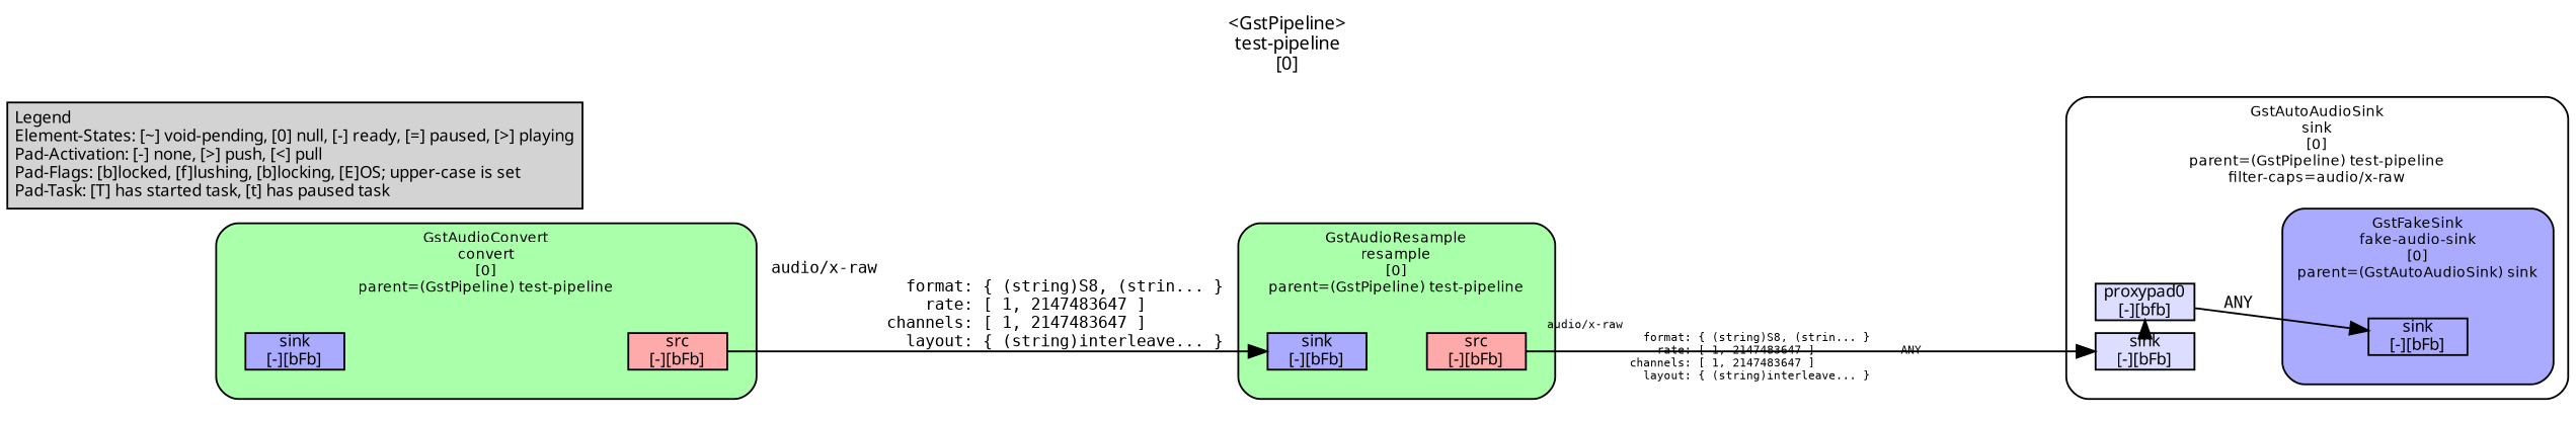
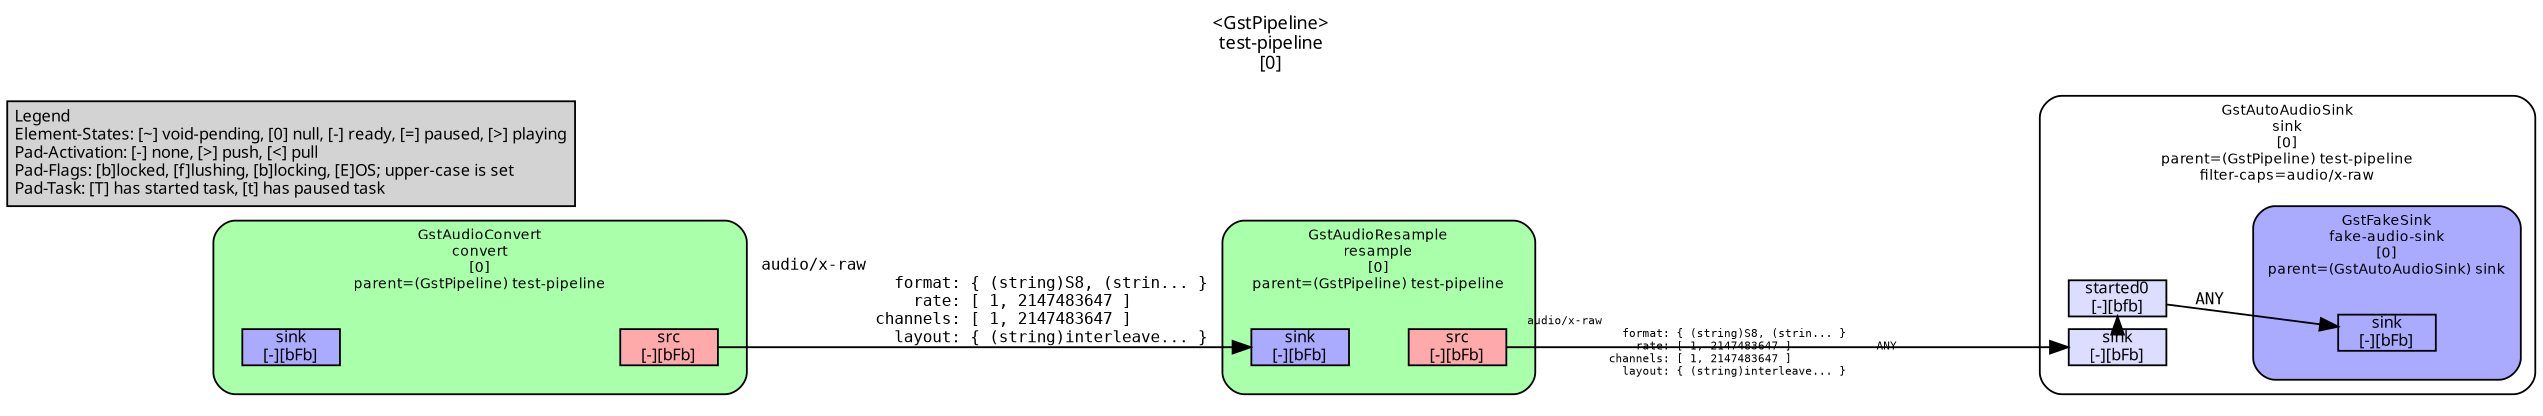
  digraph {
    fontname=sans
    fontsize=10
    label="<GstPipeline>\ntest-pipeline\n[0]"
    labelloc=t
    nodesep=.1
    rankdir=LR
    ranksep=.2
    node [color=black fillcolor="#aaaaff" fontname=sans fontsize=9 margin="0.0,0.0" shape=box style="filled,solid"]
    edge [fontname=monospace fontsize=9 labelfontsize=6]
-   n1 [fillcolor="#ddddff" height=0.2 label="proxypad0\n[-][bfb]"]
+   n1 [fillcolor="#ddddff" height=0.2 label="started0\n[-][bfb]"]
    n2 [fillcolor="#ddddff" height=0.2 label="sink\n[-][bFb]"]
    n3 [height=0.2 label="sink\n[-][bFb]"]
    n4 [height=0.2 label="sink\n[-][bFb]"]
    n5 [fillcolor="#ffaaaa" height=0.2 label="src\n[-][bFb]"]
    n6 [height=0.2 label="sink\n[-][bFb]"]
    n7 [fillcolor="#ffaaaa" height=0.2 label="src\n[-][bFb]"]
    n8 [label="Legend\lElement-States: [~] void-pending, [0] null, [-] ready, [=] paused, [>] playing\lPad-Activation: [-] none, [>] push, [<] pull\lPad-Flags: [b]locked, [f]lushing, [b]locking, [E]OS; upper-case is set\lPad-Task: [T] has started task, [t] has paused task\l" margin="0.05,0.05" style=filled color="" fillcolor=""]
    subgraph cluster_1 {
      color=black
      fillcolor="#ffffff"
      fontname="Bitstream Vera Sans"
      fontsize=8
      label="GstAutoAudioSink\nsink\n[0]\nparent=(GstPipeline) test-pipeline\nfilter-caps=audio/x-raw"
      style="filled,rounded"
      subgraph cluster_2 {
        color=black
        fillcolor="#ffffff"
        fontname="Bitstream Vera Sans"
        fontsize=8
        label=""
        style=invis
        n1
        n2
      }
      subgraph cluster_3 {
        color=black
        fillcolor="#aaaaff"
        fontname="Bitstream Vera Sans"
        fontsize=8
        label="GstFakeSink\nfake-audio-sink\n[0]\nparent=(GstAutoAudioSink) sink"
        style="filled,rounded"
        subgraph cluster_4 {
          color=black
          fillcolor="#aaaaff"
          fontname="Bitstream Vera Sans"
          fontsize=8
          label=""
          style=invis
          n3
        }
      }
    }
    subgraph cluster_5 {
      color=black
      fillcolor="#aaffaa"
      fontname="Bitstream Vera Sans"
      fontsize=8
      label="GstAudioResample\nresample\n[0]\nparent=(GstPipeline) test-pipeline"
      style="filled,rounded"
      subgraph cluster_6 {
        color=black
        fillcolor="#aaffaa"
        fontname="Bitstream Vera Sans"
        fontsize=8
        label=""
        style=invis
        n4
      }
      subgraph cluster_7 {
        color=black
        fillcolor="#aaffaa"
        fontname="Bitstream Vera Sans"
        fontsize=8
        label=""
        style=invis
        n5
      }
    }
    subgraph cluster_8 {
      color=black
      fillcolor="#aaffaa"
      fontname="Bitstream Vera Sans"
      fontsize=8
      label="GstAudioConvert\nconvert\n[0]\nparent=(GstPipeline) test-pipeline"
      style="filled,rounded"
      subgraph cluster_9 {
        color=black
        fillcolor="#aaffaa"
        fontname="Bitstream Vera Sans"
        fontsize=8
        label=""
        style=invis
        n6
      }
      subgraph cluster_10 {
        color=black
        fillcolor="#aaffaa"
        fontname="Bitstream Vera Sans"
        fontsize=8
        label=""
        style=invis
        n7
      }
    }
    subgraph cluster_11 {
      color=black
      fillcolor="#ffffff"
      fontname="Bitstream Vera Sans"
      fontsize=8
      label="GstURIDecodeBin\nsource\n[0]\nparent=(GstPipeline) test-pipeline\nuri=\"https://www.freedesktop.org/software/gstreamer-sdk/data/media/sintel_trailer-4…\ncaps=video/x-raw(ANY); audio/x-raw(ANY); text/x-raw(ANY); subpicture/x-dvd; subpictur…"
      style="filled,rounded"
    }
    n1 -> n3 [label=ANY]
    n2 -> n1 [minlen=0 style=dashed]
    n4 -> n5 [style=invis]
    n5 -> n2 [headlabel=ANY label="                                                  " labelangle=0 labeldistance=10 taillabel="audio/x-raw\l              format: { (string)S8, (strin... }\l                rate: [ 1, 2147483647 ]\l            channels: [ 1, 2147483647 ]\l              layout: { (string)interleave... }\l"]
    n6 -> n7 [style=invis]
    n7 -> n4 [label="audio/x-raw\l              format: { (string)S8, (strin... }\l                rate: [ 1, 2147483647 ]\l            channels: [ 1, 2147483647 ]\l              layout: { (string)interleave... }\l"]
  }
